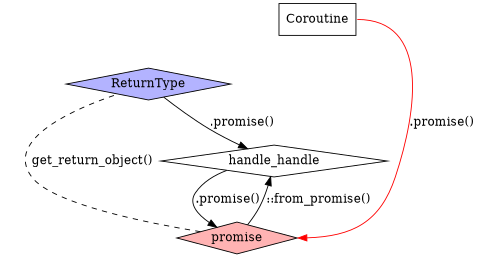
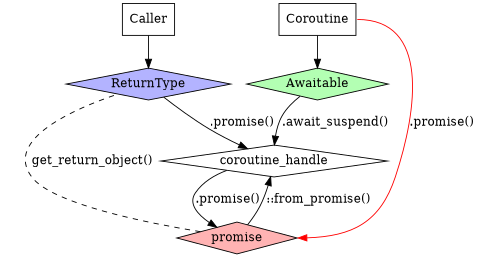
  digraph {
    node [shape=diamond]
+   n1 [label=Caller shape=box]
    n2 [fillcolor="#b3b3ff" label=ReturnType style=filled]
-   n3 [label=handle_handle]
+   n3 [label=coroutine_handle]
    n4 [label=Coroutine shape=box]
    n5 [fillcolor="#ffb3b3" label=promise style=filled]
+   n6 [fillcolor="#b3ffb3" label=Awaitable style=filled]
+   n1 -> n2
    n2 -> n3 [label=".promise()"]
    n3 -> n5 [label=".promise()" weight=1]
    n4 -> n5 [color=red headport=e label=".promise()" tailport=e weight=0]
+   n4 -> n6
    n5 -> n2 [arrowhead=none label="get_return_object()" style=dashed weight=0]
    n5 -> n3 [label="::from_promise()" weight=1]
+   n6 -> n3 [label=".await_suspend()"]
  }
